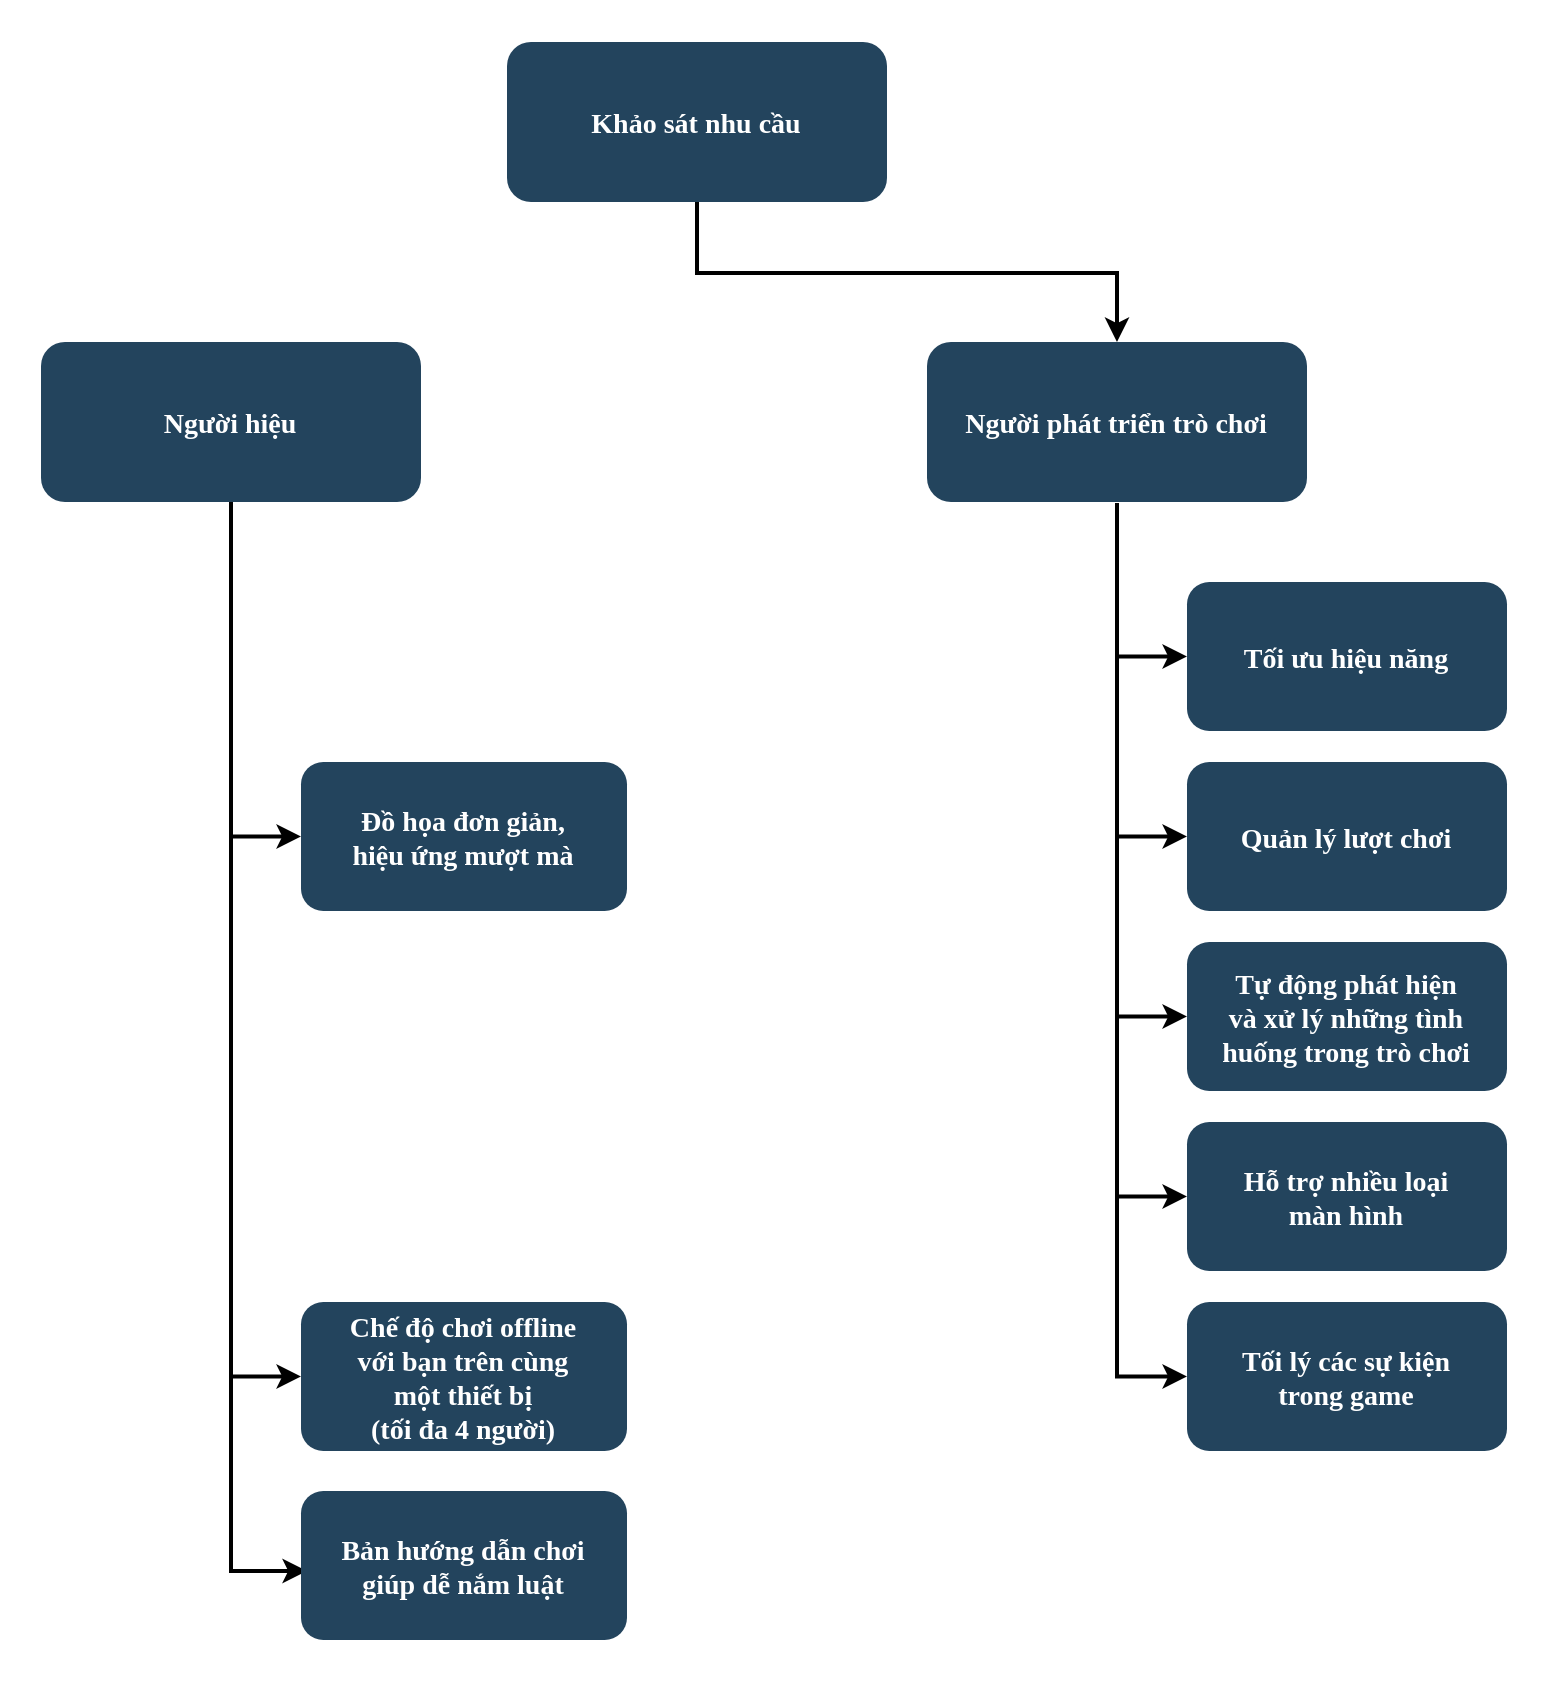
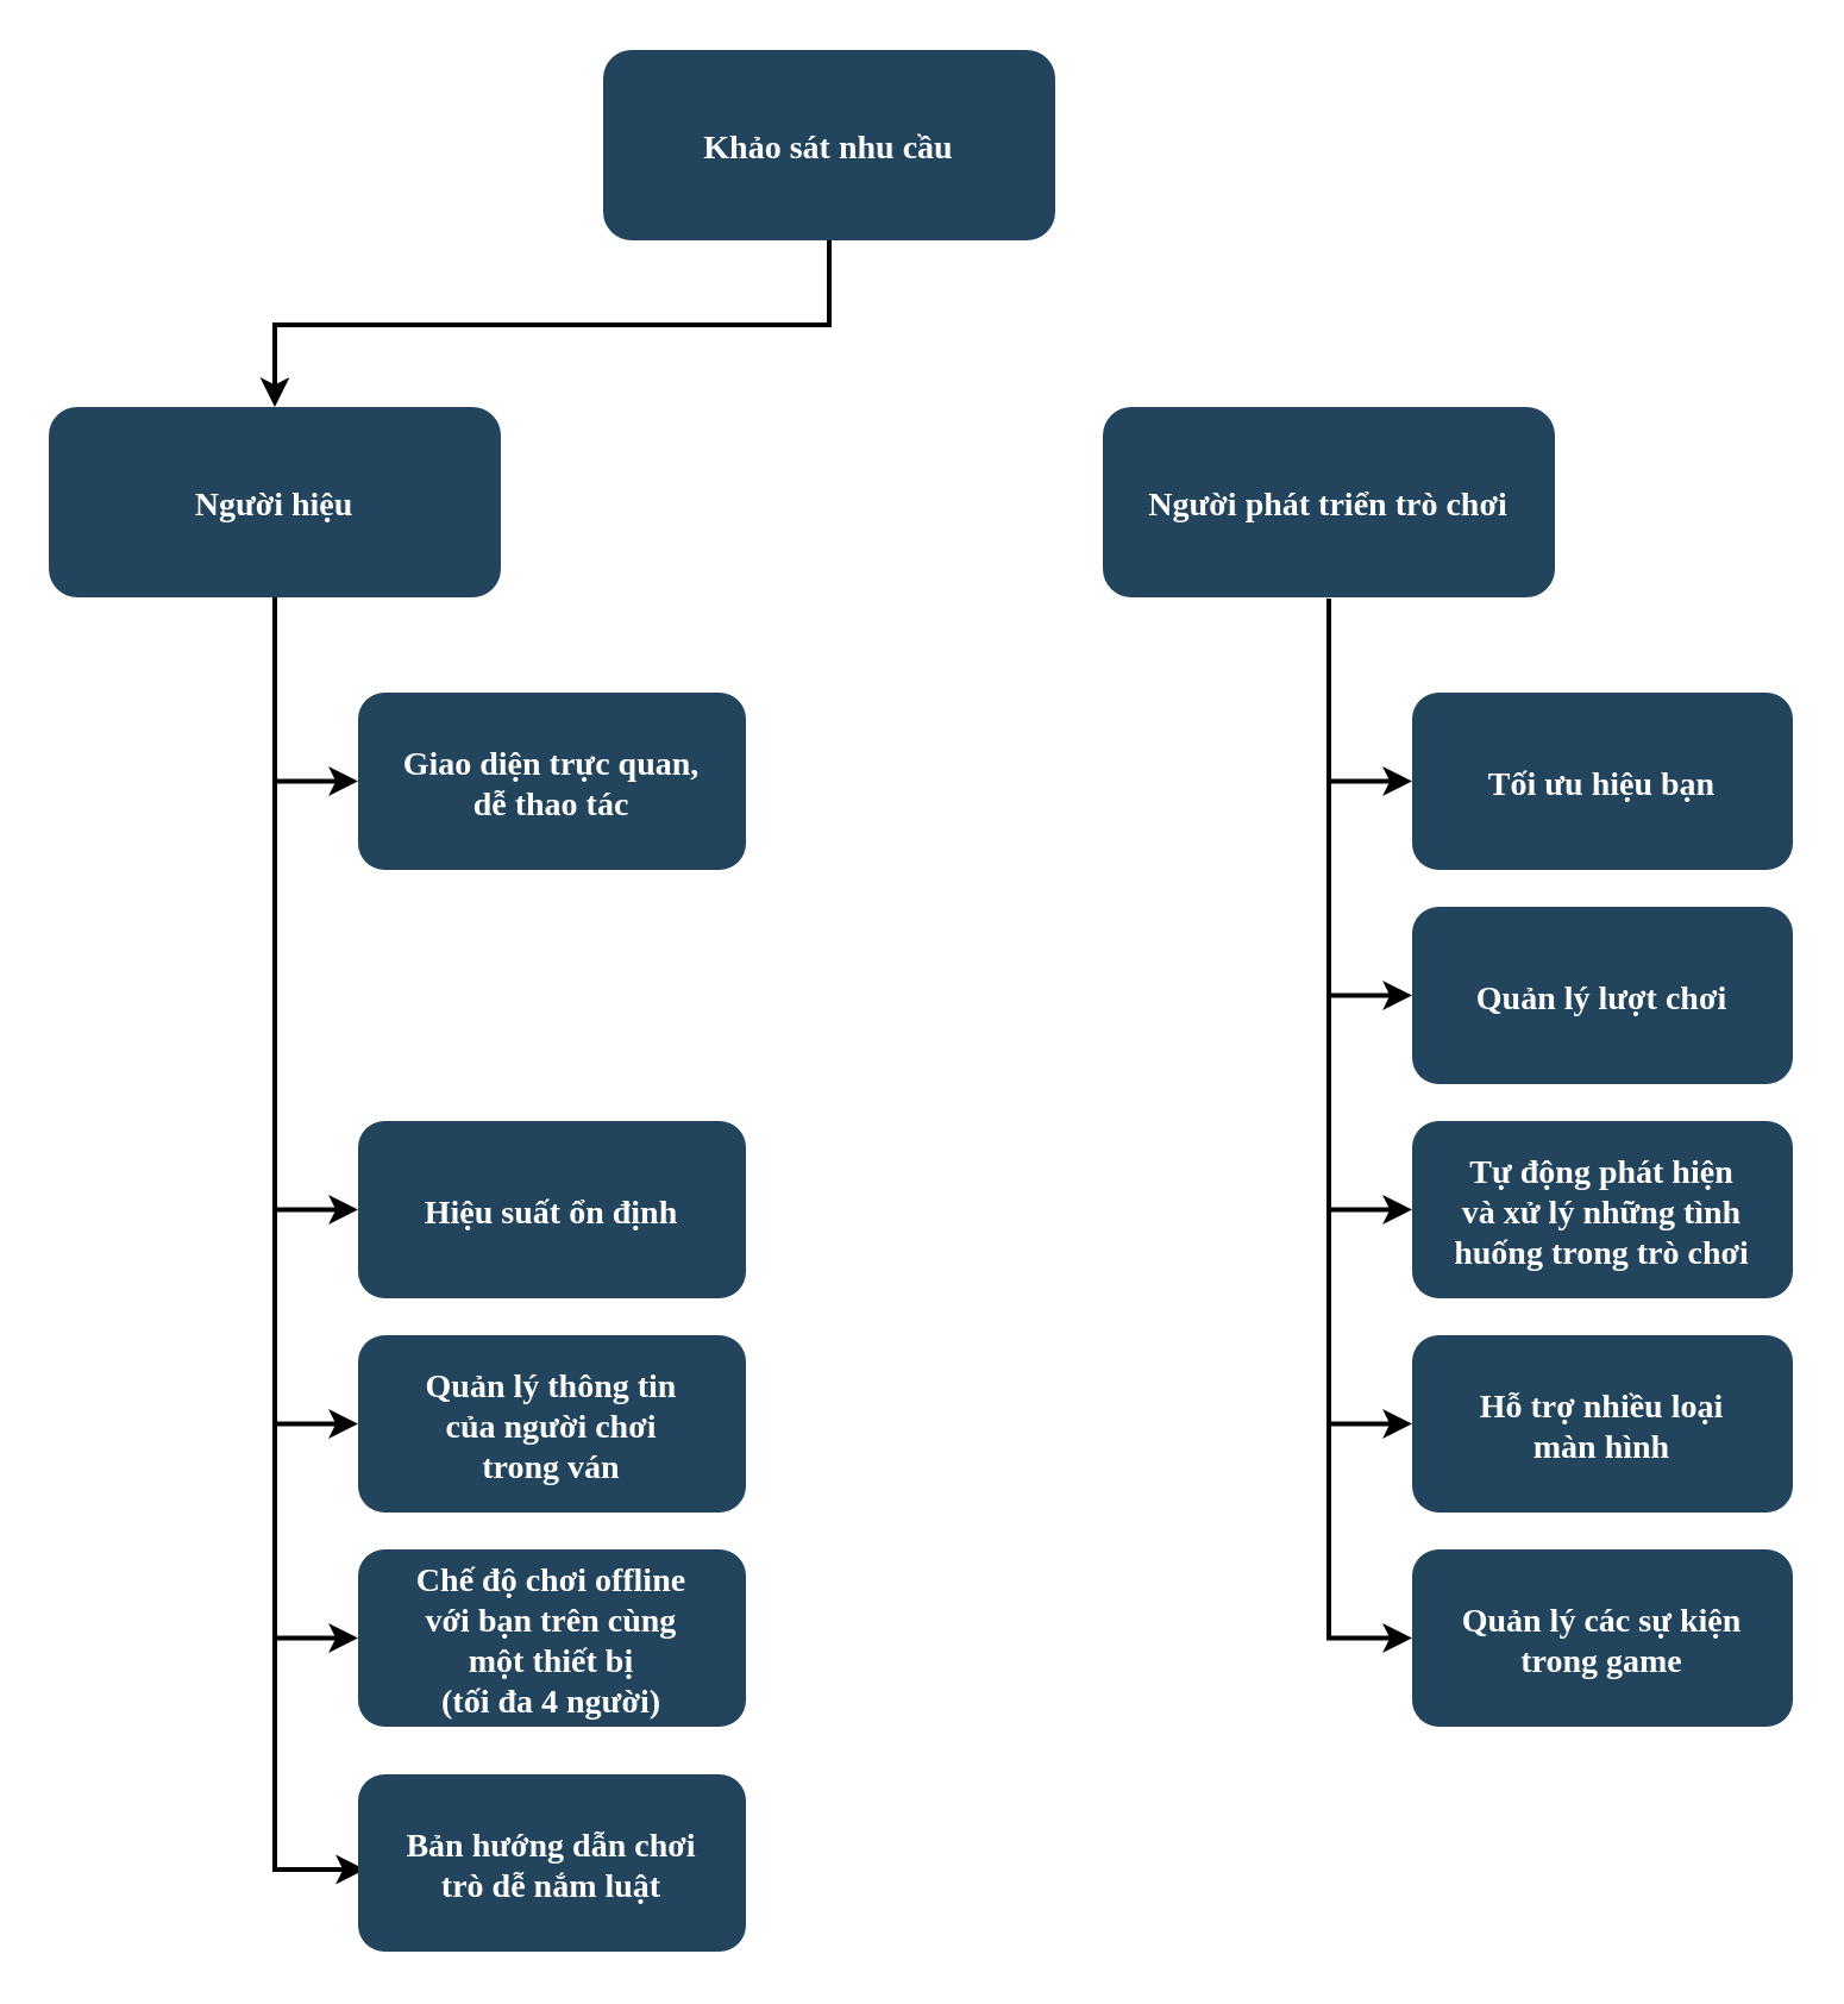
  <mxCell id="0" />
  <mxCell id="1" parent="0" />
  <mxCell id="2" value="Khảo sát nhu cầu" style="rounded=1;fillColor=#23445D;gradientColor=none;strokeColor=none;fontColor=#FFFFFF;fontStyle=1;fontFamily=Tahoma;fontSize=14" parent="1" vertex="1"><mxGeometry x="253" y="20.5" width="190" height="80" as="geometry" /></mxCell>
  <mxCell id="3" value="Người phát triển trò chơi" style="rounded=1;fillColor=#23445D;gradientColor=none;strokeColor=none;fontColor=#FFFFFF;fontStyle=1;fontFamily=Tahoma;fontSize=14" parent="1" vertex="1"><mxGeometry x="463" y="170.5" width="190" height="80" as="geometry" /></mxCell>
  <mxCell id="4" value="Người hiệu" style="rounded=1;fillColor=#23445D;gradientColor=none;strokeColor=none;fontColor=#FFFFFF;fontStyle=1;fontFamily=Tahoma;fontSize=14" parent="1" vertex="1"><mxGeometry x="20" y="170.5" width="190" height="80" as="geometry" /></mxCell>
- <mxCell id="6" value="Đồ họa đơn giản,&#10;hiệu ứng mượt mà" style="rounded=1;fillColor=#23445D;gradientColor=none;strokeColor=none;fontColor=#FFFFFF;fontStyle=1;fontFamily=Tahoma;fontSize=14" parent="1" vertex="1"><mxGeometry x="150" y="380.5" width="163" height="74.5" as="geometry" /></mxCell>
+ <mxCell id="5" value="Giao diện trực quan,&#10;dễ thao tác" style="rounded=1;fillColor=#23445D;gradientColor=none;strokeColor=none;fontColor=#FFFFFF;fontStyle=1;fontFamily=Tahoma;fontSize=14" parent="1" vertex="1"><mxGeometry x="150" y="290.5" width="163" height="74.5" as="geometry" /></mxCell>
+ <mxCell id="7" value="Hiệu suất ổn định" style="rounded=1;fillColor=#23445D;gradientColor=none;strokeColor=none;fontColor=#FFFFFF;fontStyle=1;fontFamily=Tahoma;fontSize=14" parent="1" vertex="1"><mxGeometry x="150" y="470.5" width="163" height="74.5" as="geometry" /></mxCell>
+ <mxCell id="8" value="Quản lý thông tin&#10;của người chơi&#10;trong ván" style="rounded=1;fillColor=#23445D;gradientColor=none;strokeColor=none;fontColor=#FFFFFF;fontStyle=1;fontFamily=Tahoma;fontSize=14" parent="1" vertex="1"><mxGeometry x="150" y="560.5" width="163" height="74.5" as="geometry" /></mxCell>
  <mxCell id="9" value="Chế độ chơi offline&#10;với bạn trên cùng&#10;một thiết bị&#10;(tối đa 4 người)" style="rounded=1;fillColor=#23445D;gradientColor=none;strokeColor=none;fontColor=#FFFFFF;fontStyle=1;fontFamily=Tahoma;fontSize=14" parent="1" vertex="1"><mxGeometry x="150" y="650.5" width="163" height="74.5" as="geometry" /></mxCell>
- <mxCell id="10" value="" style="edgeStyle=elbowEdgeStyle;elbow=vertical;strokeWidth=2;rounded=0" parent="1" source="2" target="3" edge="1"><mxGeometry x="347" y="225.5" width="100" height="100" as="geometry"><mxPoint x="775" y="110.5" as="sourcePoint" /><mxPoint x="1380" y="180.5" as="targetPoint" /></mxGeometry></mxCell>
- <mxCell id="13" value="" style="edgeStyle=elbowEdgeStyle;elbow=horizontal;strokeWidth=2;rounded=0" parent="1" source="4" target="6" edge="1"><mxGeometry x="-23" y="135.5" width="100" height="100" as="geometry"><mxPoint x="-110" y="70.5" as="sourcePoint" /><mxPoint x="-10" y="-29.5" as="targetPoint" /><Array as="points"><mxPoint x="115" y="310.5" /></Array></mxGeometry></mxCell>
+ <mxCell id="11" value="" style="edgeStyle=elbowEdgeStyle;elbow=vertical;strokeWidth=2;rounded=0" parent="1" source="2" target="4" edge="1"><mxGeometry x="-23" y="135.5" width="100" height="100" as="geometry"><mxPoint x="-110" y="70.5" as="sourcePoint" /><mxPoint x="-10" y="-29.5" as="targetPoint" /></mxGeometry></mxCell>
+ <mxCell id="12" value="" style="edgeStyle=elbowEdgeStyle;elbow=horizontal;strokeWidth=2;rounded=0" parent="1" source="4" target="5" edge="1"><mxGeometry x="-23" y="135.5" width="100" height="100" as="geometry"><mxPoint x="-110" y="70.5" as="sourcePoint" /><mxPoint x="-10" y="-29.5" as="targetPoint" /><Array as="points"><mxPoint x="115" y="270.5" /></Array></mxGeometry></mxCell>
+ <mxCell id="14" value="" style="edgeStyle=elbowEdgeStyle;elbow=horizontal;strokeWidth=2;rounded=0" parent="1" source="4" target="7" edge="1"><mxGeometry x="-23" y="135.5" width="100" height="100" as="geometry"><mxPoint x="-110" y="70.5" as="sourcePoint" /><mxPoint x="-10" y="-29.5" as="targetPoint" /><Array as="points"><mxPoint x="115" y="360.5" /></Array></mxGeometry></mxCell>
+ <mxCell id="15" value="" style="edgeStyle=elbowEdgeStyle;elbow=horizontal;strokeWidth=2;rounded=0" parent="1" source="4" target="8" edge="1"><mxGeometry x="-23" y="135.5" width="100" height="100" as="geometry"><mxPoint x="-110" y="70.5" as="sourcePoint" /><mxPoint x="-10" y="-29.5" as="targetPoint" /><Array as="points"><mxPoint x="115" y="410.5" /></Array></mxGeometry></mxCell>
  <mxCell id="16" value="" style="edgeStyle=elbowEdgeStyle;elbow=horizontal;strokeWidth=2;rounded=0" parent="1" source="4" target="9" edge="1"><mxGeometry x="-23" y="135.5" width="100" height="100" as="geometry"><mxPoint x="-110" y="70.5" as="sourcePoint" /><mxPoint x="-10" y="-29.5" as="targetPoint" /><Array as="points"><mxPoint x="115" y="450.5" /></Array></mxGeometry></mxCell>
- <mxCell id="17" value="Tối ưu hiệu năng" style="rounded=1;fillColor=#23445D;gradientColor=none;strokeColor=none;fontColor=#FFFFFF;fontStyle=1;fontFamily=Tahoma;fontSize=14" parent="1" vertex="1"><mxGeometry x="593" y="290.5" width="160" height="74.5" as="geometry" /></mxCell>
+ <mxCell id="17" value="Tối ưu hiệu bạn" style="rounded=1;fillColor=#23445D;gradientColor=none;strokeColor=none;fontColor=#FFFFFF;fontStyle=1;fontFamily=Tahoma;fontSize=14" parent="1" vertex="1"><mxGeometry x="593" y="290.5" width="160" height="74.5" as="geometry" /></mxCell>
  <mxCell id="18" value="Quản lý lượt chơi" style="rounded=1;fillColor=#23445D;gradientColor=none;strokeColor=none;fontColor=#FFFFFF;fontStyle=1;fontFamily=Tahoma;fontSize=14" parent="1" vertex="1"><mxGeometry x="593" y="380.5" width="160" height="74.5" as="geometry" /></mxCell>
  <mxCell id="19" value="Tự động phát hiện&#10;và xử lý những tình&#10;huống trong trò chơi" style="rounded=1;fillColor=#23445D;gradientColor=none;strokeColor=none;fontColor=#FFFFFF;fontStyle=1;fontFamily=Tahoma;fontSize=14" parent="1" vertex="1"><mxGeometry x="593" y="470.5" width="160" height="74.5" as="geometry" /></mxCell>
  <mxCell id="20" value="Hỗ trợ nhiều loại&#10;màn hình" style="rounded=1;fillColor=#23445D;gradientColor=none;strokeColor=none;fontColor=#FFFFFF;fontStyle=1;fontFamily=Tahoma;fontSize=14" parent="1" vertex="1"><mxGeometry x="593" y="560.5" width="160" height="74.5" as="geometry" /></mxCell>
- <mxCell id="21" value="Tối lý các sự kiện&#10;trong game" style="rounded=1;fillColor=#23445D;gradientColor=none;strokeColor=none;fontColor=#FFFFFF;fontStyle=1;fontFamily=Tahoma;fontSize=14" parent="1" vertex="1"><mxGeometry x="593" y="650.5" width="160" height="74.5" as="geometry" /></mxCell>
+ <mxCell id="21" value="Quản lý các sự kiện&#10;trong game" style="rounded=1;fillColor=#23445D;gradientColor=none;strokeColor=none;fontColor=#FFFFFF;fontStyle=1;fontFamily=Tahoma;fontSize=14" parent="1" vertex="1"><mxGeometry x="593" y="650.5" width="160" height="74.5" as="geometry" /></mxCell>
  <mxCell id="22" value="" style="edgeStyle=elbowEdgeStyle;elbow=horizontal;strokeWidth=2;rounded=0" parent="1" target="17" edge="1"><mxGeometry x="-23" y="135.5" width="100" height="100" as="geometry"><mxPoint x="558" y="251" as="sourcePoint" /><mxPoint x="433" y="-29.5" as="targetPoint" /><Array as="points"><mxPoint x="558" y="270.5" /></Array></mxGeometry></mxCell>
  <mxCell id="23" value="" style="edgeStyle=elbowEdgeStyle;elbow=horizontal;strokeWidth=2;rounded=0" parent="1" target="18" edge="1"><mxGeometry x="-23" y="135.5" width="100" height="100" as="geometry"><mxPoint x="558" y="251" as="sourcePoint" /><mxPoint x="433" y="-29.5" as="targetPoint" /><Array as="points"><mxPoint x="558" y="310.5" /></Array></mxGeometry></mxCell>
  <mxCell id="24" value="" style="edgeStyle=elbowEdgeStyle;elbow=horizontal;strokeWidth=2;rounded=0" parent="1" target="19" edge="1"><mxGeometry x="-23" y="135.5" width="100" height="100" as="geometry"><mxPoint x="558" y="251" as="sourcePoint" /><mxPoint x="433" y="-29.5" as="targetPoint" /><Array as="points"><mxPoint x="558" y="360.5" /></Array></mxGeometry></mxCell>
  <mxCell id="25" value="" style="edgeStyle=elbowEdgeStyle;elbow=horizontal;strokeWidth=2;rounded=0" parent="1" target="20" edge="1"><mxGeometry x="-23" y="135.5" width="100" height="100" as="geometry"><mxPoint x="558" y="251" as="sourcePoint" /><mxPoint x="433" y="-29.5" as="targetPoint" /><Array as="points"><mxPoint x="558" y="410.5" /></Array></mxGeometry></mxCell>
  <mxCell id="26" value="" style="edgeStyle=elbowEdgeStyle;elbow=horizontal;strokeWidth=2;rounded=0" parent="1" target="21" edge="1"><mxGeometry x="-23" y="135.5" width="100" height="100" as="geometry"><mxPoint x="558" y="251" as="sourcePoint" /><mxPoint x="433" y="-29.5" as="targetPoint" /><Array as="points"><mxPoint x="558" y="450.5" /></Array></mxGeometry></mxCell>
  <mxCell id="27" value="" style="edgeStyle=elbowEdgeStyle;elbow=horizontal;strokeWidth=2;rounded=0" edge="1" parent="1"><mxGeometry x="-23" y="135.5" width="100" height="100" as="geometry"><mxPoint x="115" y="275" as="sourcePoint" /><mxPoint x="153" y="785" as="targetPoint" /><Array as="points"><mxPoint x="115" y="749" /></Array></mxGeometry></mxCell>
- <mxCell id="28" value="Bản hướng dẫn chơi&#10;giúp dễ nắm luật" style="rounded=1;fillColor=#23445D;gradientColor=none;strokeColor=none;fontColor=#FFFFFF;fontStyle=1;fontFamily=Tahoma;fontSize=14" vertex="1" parent="1"><mxGeometry x="150" y="745" width="163" height="74.5" as="geometry" /></mxCell>
+ <mxCell id="28" value="Bản hướng dẫn chơi&#10;trò dễ nắm luật" style="rounded=1;fillColor=#23445D;gradientColor=none;strokeColor=none;fontColor=#FFFFFF;fontStyle=1;fontFamily=Tahoma;fontSize=14" vertex="1" parent="1"><mxGeometry x="150" y="745" width="163" height="74.5" as="geometry" /></mxCell>
